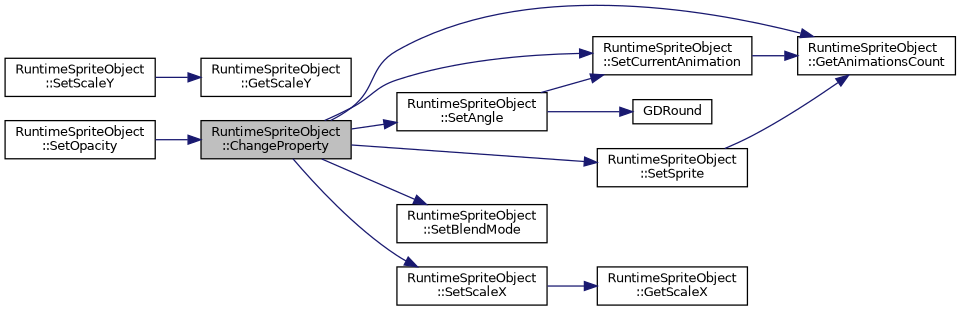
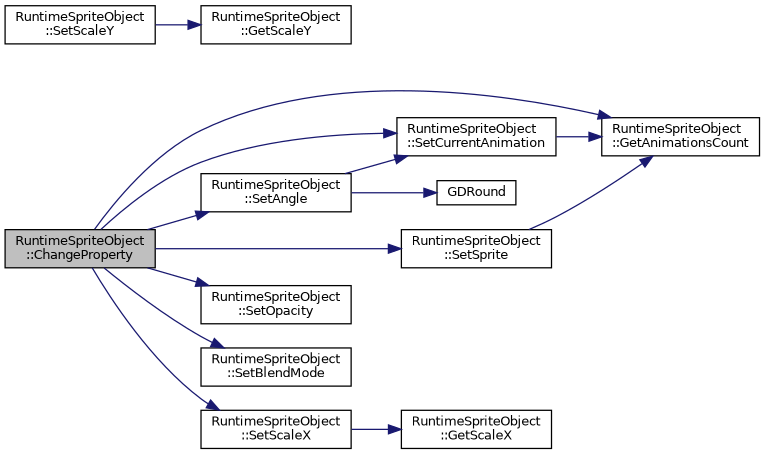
  digraph {
    rankdir=LR
    node [color=black fillcolor=white fontname=Helvetica fontsize=10 shape=record style=filled]
    edge [color=midnightblue fontname=Helvetica fontsize=10 labelfontname=Helvetica labelfontsize=10 style=solid]
    n1 [fillcolor=grey75 fontcolor=black height=0.2 label="RuntimeSpriteObject\l::ChangeProperty" width=0.4]
    n2 [height=0.2 label="RuntimeSpriteObject\l::SetCurrentAnimation" width=0.4]
    n3 [height=0.2 label="RuntimeSpriteObject\l::GetAnimationsCount" width=0.4]
    n4 [height=0.2 label="RuntimeSpriteObject\l::SetAngle" width=0.4]
    n5 [height=0.2 label="RuntimeSpriteObject\l::SetSprite" width=0.4]
    n6 [height=0.2 label="RuntimeSpriteObject\l::SetOpacity" width=0.4]
    n7 [height=0.2 label="RuntimeSpriteObject\l::SetBlendMode" width=0.4]
    n8 [height=0.2 label="RuntimeSpriteObject\l::SetScaleX" width=0.4]
    n9 [height=0.2 label=GDRound width=0.4]
    n10 [height=0.2 label="RuntimeSpriteObject\l::GetScaleX" width=0.4]
    n11 [height=0.2 label="RuntimeSpriteObject\l::SetScaleY" width=0.4]
    n12 [height=0.2 label="RuntimeSpriteObject\l::GetScaleY" width=0.4]
    n1 -> n2
    n1 -> n3
    n1 -> n4
    n1 -> n5
-   n6 -> n1
+   n1 -> n6
    n1 -> n7
    n1 -> n8
    n2 -> n3
    n4 -> n2
    n4 -> n9
    n5 -> n3
    n8 -> n10
    n11 -> n12
  }
